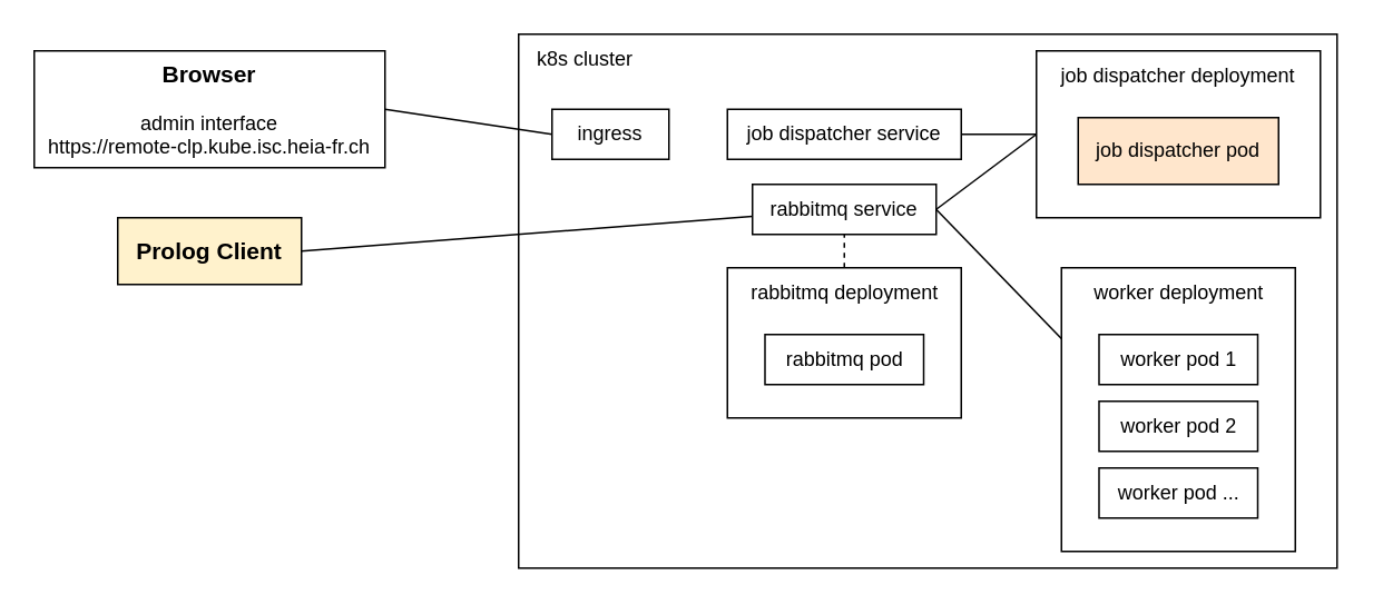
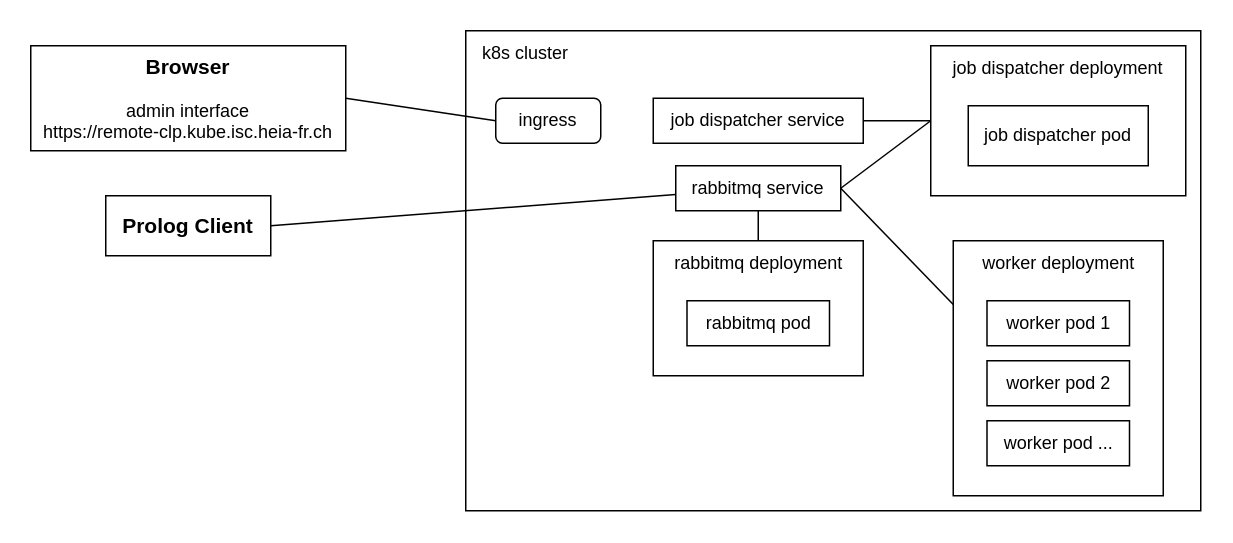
  <mxCell id="0" />
  <mxCell id="1" parent="0" />
  <mxCell id="2" value="" style="rounded=0;whiteSpace=wrap;html=1;" vertex="1" parent="1"><mxGeometry x="310" y="20" width="490" height="320" as="geometry" /></mxCell>
  <mxCell id="3" value="" style="rounded=0;whiteSpace=wrap;html=1;" vertex="1" parent="1"><mxGeometry x="620" y="30" width="170" height="100" as="geometry" /></mxCell>
  <mxCell id="4" value="k8s cluster" style="text;html=1;align=center;verticalAlign=middle;whiteSpace=wrap;rounded=0;" vertex="1" parent="1"><mxGeometry x="320" y="20" width="60" height="30" as="geometry" /></mxCell>
  <mxCell id="5" value="job dispatcher deployment" style="text;html=1;align=center;verticalAlign=middle;whiteSpace=wrap;rounded=0;" vertex="1" parent="1"><mxGeometry x="630" y="30" width="150" height="30" as="geometry" /></mxCell>
- <mxCell id="6" value="job dispatcher pod" style="rounded=0;whiteSpace=wrap;html=1;fillColor=#ffe6cc;" vertex="1" parent="1"><mxGeometry x="645" y="70" width="120" height="40" as="geometry" /></mxCell>
+ <mxCell id="6" value="job dispatcher pod" style="rounded=0;whiteSpace=wrap;html=1;" vertex="1" parent="1"><mxGeometry x="645" y="70" width="120" height="40" as="geometry" /></mxCell>
  <mxCell id="7" value="job dispatcher service" style="rounded=0;whiteSpace=wrap;html=1;" vertex="1" parent="1"><mxGeometry x="435" y="65" width="140" height="30" as="geometry" /></mxCell>
- <mxCell id="8" value="ingress" style="rounded=0;whiteSpace=wrap;html=1;" vertex="1" parent="1"><mxGeometry x="330" y="65" width="70" height="30" as="geometry" /></mxCell>
+ <mxCell id="8" value="ingress" style="whiteSpace=wrap;html=1;rounded=1;" vertex="1" parent="1"><mxGeometry x="330" y="65" width="70" height="30" as="geometry" /></mxCell>
  <mxCell id="9" value="" style="rounded=0;whiteSpace=wrap;html=1;" vertex="1" parent="1"><mxGeometry x="635" y="160" width="140" height="170" as="geometry" /></mxCell>
  <mxCell id="10" value="worker deployment" style="text;html=1;align=center;verticalAlign=middle;whiteSpace=wrap;rounded=0;" vertex="1" parent="1"><mxGeometry x="642.5" y="160" width="125" height="30" as="geometry" /></mxCell>
  <mxCell id="11" value="worker pod 1" style="rounded=0;whiteSpace=wrap;html=1;" vertex="1" parent="1"><mxGeometry x="657.5" y="200" width="95" height="30" as="geometry" /></mxCell>
  <mxCell id="12" value="worker pod 2" style="rounded=0;whiteSpace=wrap;html=1;" vertex="1" parent="1"><mxGeometry x="657.5" y="240" width="95" height="30" as="geometry" /></mxCell>
  <mxCell id="13" value="worker pod ..." style="rounded=0;whiteSpace=wrap;html=1;" vertex="1" parent="1"><mxGeometry x="657.5" y="280" width="95" height="30" as="geometry" /></mxCell>
  <mxCell id="14" value="rabbitmq service" style="rounded=0;whiteSpace=wrap;html=1;" vertex="1" parent="1"><mxGeometry x="450" y="110" width="110" height="30" as="geometry" /></mxCell>
  <mxCell id="15" value="" style="rounded=0;whiteSpace=wrap;html=1;" vertex="1" parent="1"><mxGeometry x="435" y="160" width="140" height="90" as="geometry" /></mxCell>
  <mxCell id="16" value="rabbitmq deployment" style="text;html=1;align=center;verticalAlign=middle;whiteSpace=wrap;rounded=0;" vertex="1" parent="1"><mxGeometry x="442.5" y="160" width="125" height="30" as="geometry" /></mxCell>
  <mxCell id="17" value="rabbitmq pod" style="rounded=0;whiteSpace=wrap;html=1;" vertex="1" parent="1"><mxGeometry x="457.5" y="200" width="95" height="30" as="geometry" /></mxCell>
  <mxCell id="18" value="" style="endArrow=none;html=1;rounded=0;exitX=1;exitY=0.5;exitDx=0;exitDy=0;entryX=0;entryY=0.5;entryDx=0;entryDy=0;" edge="1" parent="1" source="7" target="3"><mxGeometry width="50" height="50" relative="1" as="geometry"><mxPoint x="530" y="250" as="sourcePoint" /><mxPoint x="580" y="200" as="targetPoint" /></mxGeometry></mxCell>
  <mxCell id="19" value="" style="endArrow=none;html=1;rounded=0;exitX=1;exitY=0.5;exitDx=0;exitDy=0;entryX=0;entryY=0.25;entryDx=0;entryDy=0;" edge="1" parent="1" source="14" target="9"><mxGeometry width="50" height="50" relative="1" as="geometry"><mxPoint x="530" y="250" as="sourcePoint" /><mxPoint x="580" y="200" as="targetPoint" /></mxGeometry></mxCell>
  <mxCell id="20" value="" style="endArrow=none;html=1;rounded=0;exitX=1;exitY=0.5;exitDx=0;exitDy=0;entryX=0;entryY=0.5;entryDx=0;entryDy=0;" edge="1" parent="1" source="14" target="3"><mxGeometry width="50" height="50" relative="1" as="geometry"><mxPoint x="580" y="220" as="sourcePoint" /><mxPoint x="580" y="200" as="targetPoint" /></mxGeometry></mxCell>
- <mxCell id="21" value="" style="endArrow=none;html=1;rounded=0;entryX=0.5;entryY=1;entryDx=0;entryDy=0;exitX=0.5;exitY=0;exitDx=0;exitDy=0;dashed=1;" edge="1" parent="1" source="16" target="14"><mxGeometry width="50" height="50" relative="1" as="geometry"><mxPoint x="530" y="250" as="sourcePoint" /><mxPoint x="580" y="200" as="targetPoint" /></mxGeometry></mxCell>
+ <mxCell id="21" value="" style="endArrow=none;html=1;rounded=0;entryX=0.5;entryY=1;entryDx=0;entryDy=0;exitX=0.5;exitY=0;exitDx=0;exitDy=0;" edge="1" parent="1" source="16" target="14"><mxGeometry width="50" height="50" relative="1" as="geometry"><mxPoint x="530" y="250" as="sourcePoint" /><mxPoint x="580" y="200" as="targetPoint" /></mxGeometry></mxCell>
  <mxCell id="22" value="&lt;div style=&quot;font-size: 14px;&quot;&gt;&lt;b&gt;Browser&lt;/b&gt;&lt;/div&gt;&lt;div&gt;&lt;br&gt;&lt;/div&gt;&lt;div&gt;admin interface&lt;/div&gt;&lt;div&gt;https://remote-clp.kube.isc.heia-fr.ch&lt;br&gt;&lt;/div&gt;" style="rounded=0;whiteSpace=wrap;html=1;" vertex="1" parent="1"><mxGeometry x="20" y="30" width="210" height="70" as="geometry" /></mxCell>
  <mxCell id="23" value="" style="endArrow=none;html=1;rounded=0;exitX=1;exitY=0.5;exitDx=0;exitDy=0;entryX=0;entryY=0.5;entryDx=0;entryDy=0;" edge="1" parent="1" source="22" target="8"><mxGeometry width="50" height="50" relative="1" as="geometry"><mxPoint x="330" y="250" as="sourcePoint" /><mxPoint x="380" y="200" as="targetPoint" /></mxGeometry></mxCell>
- <mxCell id="24" value="&lt;div style=&quot;font-size: 14px;&quot;&gt;&lt;b&gt;Prolog Client&lt;br&gt;&lt;/b&gt;&lt;/div&gt;" style="rounded=0;whiteSpace=wrap;html=1;fillColor=#fff2cc;" vertex="1" parent="1"><mxGeometry x="70" y="130" width="110" height="40" as="geometry" /></mxCell>
+ <mxCell id="24" value="&lt;div style=&quot;font-size: 14px;&quot;&gt;&lt;b&gt;Prolog Client&lt;br&gt;&lt;/b&gt;&lt;/div&gt;" style="rounded=0;whiteSpace=wrap;html=1;" vertex="1" parent="1"><mxGeometry x="70" y="130" width="110" height="40" as="geometry" /></mxCell>
  <mxCell id="25" value="" style="endArrow=none;html=1;rounded=0;exitX=1;exitY=0.5;exitDx=0;exitDy=0;" edge="1" parent="1" source="24" target="14"><mxGeometry width="50" height="50" relative="1" as="geometry"><mxPoint x="300" y="140" as="sourcePoint" /><mxPoint x="350" y="90" as="targetPoint" /></mxGeometry></mxCell>
